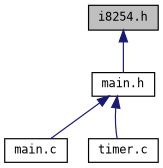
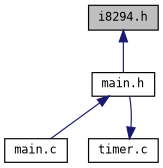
  digraph {
    fontname="DejaVu Sans Mono"
    node [color=black fillcolor=white fontname="DejaVu Sans Mono" fontsize=10 shape=record style=filled]
    edge [color=midnightblue dir=back fontname="DejaVu Sans Mono" fontsize=10 labelfontname=Helvetica labelfontsize=10 style=solid]
-   n1 [fillcolor=grey75 fontcolor=black height=0.2 label="i8254.h" width=0.4]
+   n1 [fillcolor=grey75 fontcolor=black height=0.2 label="i8294.h" width=0.4]
    n2 [height=0.2 label="main.h" width=0.4]
    n3 [height=0.2 label="main.c" width=0.4]
    n4 [height=0.2 label="timer.c" width=0.4]
    n1 -> n2
    n2 -> n3
-   n2 -> n4
+   n4 -> n2
  }
